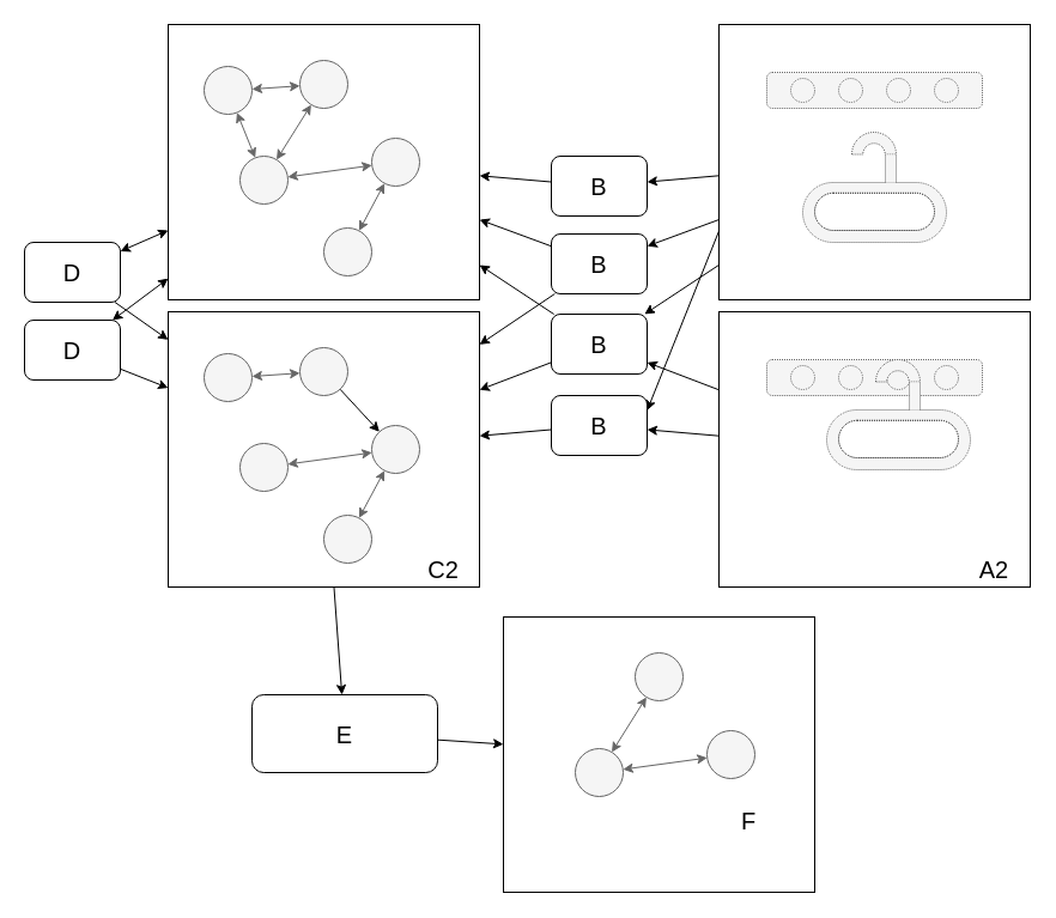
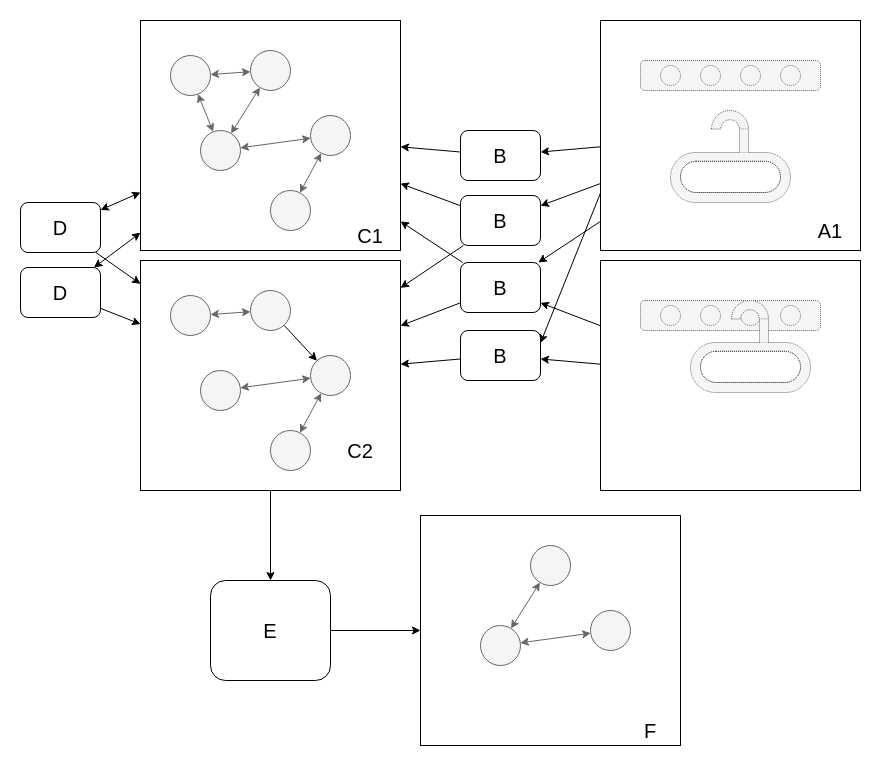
  <mxCell id="0" />
  <mxCell id="1" parent="0" />
  <mxCell id="2" value="" style="rounded=0;whiteSpace=wrap;html=1;" vertex="1" parent="1"><mxGeometry x="600" y="20" width="260" height="230" as="geometry" /></mxCell>
  <mxCell id="3" style="edgeStyle=none;rounded=0;orthogonalLoop=1;jettySize=auto;html=1;startArrow=classic;startFill=1;strokeColor=default;endArrow=none;endFill=0;" edge="1" parent="1" source="5" target="2"><mxGeometry relative="1" as="geometry" /></mxCell>
  <mxCell id="4" style="edgeStyle=none;rounded=0;orthogonalLoop=1;jettySize=auto;html=1;startArrow=none;startFill=0;endArrow=classic;endFill=1;strokeColor=default;" edge="1" parent="1" source="5" target="18"><mxGeometry relative="1" as="geometry" /></mxCell>
  <mxCell id="5" value="&lt;font style=&quot;font-size: 20px&quot;&gt;B&lt;/font&gt;" style="rounded=1;whiteSpace=wrap;html=1;" vertex="1" parent="1"><mxGeometry x="460" y="130" width="80" height="50" as="geometry" /></mxCell>
  <mxCell id="6" value="" style="rounded=1;whiteSpace=wrap;html=1;dashed=1;dashPattern=1 1;fillColor=#f5f5f5;fontColor=#333333;strokeColor=#666666;" vertex="1" parent="1"><mxGeometry x="640" y="60" width="180" height="30" as="geometry" /></mxCell>
  <mxCell id="7" value="" style="ellipse;whiteSpace=wrap;html=1;aspect=fixed;dashed=1;dashPattern=1 1;fillColor=#f5f5f5;fontColor=#333333;strokeColor=#666666;" vertex="1" parent="1"><mxGeometry x="660" y="65" width="20" height="20" as="geometry" /></mxCell>
  <mxCell id="8" value="" style="ellipse;whiteSpace=wrap;html=1;aspect=fixed;dashed=1;dashPattern=1 1;fillColor=#f5f5f5;fontColor=#333333;strokeColor=#666666;" vertex="1" parent="1"><mxGeometry x="700" y="65" width="20" height="20" as="geometry" /></mxCell>
  <mxCell id="9" value="" style="ellipse;whiteSpace=wrap;html=1;aspect=fixed;dashed=1;dashPattern=1 1;fillColor=#f5f5f5;fontColor=#333333;strokeColor=#666666;" vertex="1" parent="1"><mxGeometry x="740" y="65" width="20" height="20" as="geometry" /></mxCell>
  <mxCell id="10" value="" style="ellipse;whiteSpace=wrap;html=1;aspect=fixed;dashed=1;dashPattern=1 1;fillColor=#f5f5f5;fontColor=#333333;strokeColor=#666666;" vertex="1" parent="1"><mxGeometry x="780" y="65" width="20" height="20" as="geometry" /></mxCell>
  <mxCell id="11" value="" style="group;fillColor=none;fontColor=#333333;strokeColor=none;" vertex="1" connectable="0" parent="1"><mxGeometry x="670" y="110" width="120" height="92" as="geometry" /></mxCell>
  <mxCell id="12" value="" style="rounded=1;whiteSpace=wrap;html=1;dashed=1;dashPattern=1 1;arcSize=50;fillColor=#f5f5f5;fontColor=#333333;strokeColor=#666666;" vertex="1" parent="11"><mxGeometry y="42" width="120" height="50" as="geometry" /></mxCell>
  <mxCell id="13" value="" style="rounded=1;whiteSpace=wrap;html=1;dashed=1;dashPattern=1 1;arcSize=50;fillColor=default;" vertex="1" parent="11"><mxGeometry x="10" y="50.75" width="100" height="31.25" as="geometry" /></mxCell>
  <mxCell id="14" value="" style="verticalLabelPosition=bottom;verticalAlign=top;html=1;shape=mxgraph.basic.partConcEllipse;startAngle=0.75;endAngle=0.25;arcWidth=0.5;rounded=1;dashed=1;dashPattern=1 1;fillColor=#f5f5f5;fontColor=#333333;strokeColor=#666666;" vertex="1" parent="11"><mxGeometry x="41" width="37" height="37" as="geometry" /></mxCell>
  <mxCell id="15" value="" style="verticalLabelPosition=bottom;verticalAlign=top;html=1;shape=mxgraph.basic.rect;fillColor2=none;strokeWidth=1;size=20;indent=5;rounded=1;dashed=1;dashPattern=1 1;fillColor=#f5f5f5;bottom=0;top=0;fontColor=#333333;strokeColor=#666666;" vertex="1" parent="11"><mxGeometry x="69" y="19" width="9" height="23" as="geometry" /></mxCell>
  <mxCell id="16" style="edgeStyle=none;rounded=0;orthogonalLoop=1;jettySize=auto;html=1;startArrow=classic;startFill=1;endArrow=classic;endFill=1;strokeColor=default;" edge="1" parent="1" source="18" target="43"><mxGeometry relative="1" as="geometry" /></mxCell>
  <mxCell id="17" style="edgeStyle=none;rounded=0;orthogonalLoop=1;jettySize=auto;html=1;startArrow=classic;startFill=1;endArrow=classic;endFill=1;strokeColor=default;" edge="1" parent="1" source="18" target="41"><mxGeometry relative="1" as="geometry" /></mxCell>
  <mxCell id="18" value="" style="rounded=0;whiteSpace=wrap;html=1;" vertex="1" parent="1"><mxGeometry x="140" y="20" width="260" height="230" as="geometry" /></mxCell>
  <mxCell id="19" style="edgeStyle=none;rounded=0;orthogonalLoop=1;jettySize=auto;html=1;startArrow=classic;startFill=1;strokeColor=#666666;fillColor=#f5f5f5;" edge="1" parent="1" source="20" target="21"><mxGeometry relative="1" as="geometry" /></mxCell>
  <mxCell id="20" value="" style="ellipse;whiteSpace=wrap;html=1;aspect=fixed;rounded=1;fillColor=#f5f5f5;fontColor=#333333;strokeColor=#666666;" vertex="1" parent="1"><mxGeometry x="170" y="55" width="40" height="40" as="geometry" /></mxCell>
  <mxCell id="21" value="" style="ellipse;whiteSpace=wrap;html=1;aspect=fixed;rounded=1;fillColor=#f5f5f5;fontColor=#333333;strokeColor=#666666;" vertex="1" parent="1"><mxGeometry x="250" y="50" width="40" height="40" as="geometry" /></mxCell>
  <mxCell id="22" style="edgeStyle=none;rounded=0;orthogonalLoop=1;jettySize=auto;html=1;startArrow=classic;startFill=1;strokeColor=#666666;fillColor=#f5f5f5;" edge="1" parent="1" source="23" target="28"><mxGeometry relative="1" as="geometry" /></mxCell>
  <mxCell id="23" value="" style="ellipse;whiteSpace=wrap;html=1;aspect=fixed;rounded=1;fillColor=#f5f5f5;fontColor=#333333;strokeColor=#666666;" vertex="1" parent="1"><mxGeometry x="310" y="115" width="40" height="40" as="geometry" /></mxCell>
  <mxCell id="24" style="edgeStyle=none;rounded=0;orthogonalLoop=1;jettySize=auto;html=1;startArrow=classic;startFill=1;strokeColor=#666666;fillColor=#f5f5f5;" edge="1" parent="1" source="27" target="23"><mxGeometry relative="1" as="geometry" /></mxCell>
  <mxCell id="25" style="edgeStyle=none;rounded=0;orthogonalLoop=1;jettySize=auto;html=1;startArrow=classic;startFill=1;strokeColor=#666666;fillColor=#f5f5f5;" edge="1" parent="1" source="27" target="21"><mxGeometry relative="1" as="geometry" /></mxCell>
  <mxCell id="26" style="edgeStyle=none;rounded=0;orthogonalLoop=1;jettySize=auto;html=1;startArrow=classic;startFill=1;strokeColor=#666666;fillColor=#f5f5f5;" edge="1" parent="1" source="27" target="20"><mxGeometry relative="1" as="geometry" /></mxCell>
  <mxCell id="27" value="" style="ellipse;whiteSpace=wrap;html=1;aspect=fixed;rounded=1;fillColor=#f5f5f5;fontColor=#333333;strokeColor=#666666;" vertex="1" parent="1"><mxGeometry x="200" y="130" width="40" height="40" as="geometry" /></mxCell>
  <mxCell id="28" value="" style="ellipse;whiteSpace=wrap;html=1;aspect=fixed;rounded=1;fillColor=#f5f5f5;fontColor=#333333;strokeColor=#666666;" vertex="1" parent="1"><mxGeometry x="270" y="190" width="40" height="40" as="geometry" /></mxCell>
  <mxCell id="29" style="edgeStyle=none;rounded=0;orthogonalLoop=1;jettySize=auto;html=1;startArrow=classic;startFill=1;strokeColor=default;endArrow=none;endFill=0;" edge="1" parent="1" source="32" target="2"><mxGeometry relative="1" as="geometry" /></mxCell>
  <mxCell id="30" style="edgeStyle=none;rounded=0;orthogonalLoop=1;jettySize=auto;html=1;startArrow=none;startFill=0;endArrow=classic;endFill=1;strokeColor=default;" edge="1" parent="1" source="32" target="18"><mxGeometry relative="1" as="geometry" /></mxCell>
  <mxCell id="31" style="edgeStyle=none;rounded=0;orthogonalLoop=1;jettySize=auto;html=1;startArrow=none;startFill=0;endArrow=classic;endFill=1;strokeColor=default;" edge="1" parent="1" source="32" target="45"><mxGeometry relative="1" as="geometry" /></mxCell>
  <mxCell id="32" value="B" style="rounded=1;whiteSpace=wrap;html=1;fontSize=20;" vertex="1" parent="1"><mxGeometry x="460" y="195" width="80" height="50" as="geometry" /></mxCell>
  <mxCell id="33" style="edgeStyle=none;rounded=0;orthogonalLoop=1;jettySize=auto;html=1;startArrow=classic;startFill=1;strokeColor=default;endArrow=none;endFill=0;" edge="1" parent="1" source="36" target="2"><mxGeometry relative="1" as="geometry" /></mxCell>
  <mxCell id="34" style="edgeStyle=none;rounded=0;orthogonalLoop=1;jettySize=auto;html=1;startArrow=none;startFill=0;endArrow=classic;endFill=1;strokeColor=default;" edge="1" parent="1" source="36" target="18"><mxGeometry relative="1" as="geometry" /></mxCell>
  <mxCell id="35" style="edgeStyle=none;rounded=0;orthogonalLoop=1;jettySize=auto;html=1;startArrow=none;startFill=0;endArrow=classic;endFill=1;strokeColor=default;" edge="1" parent="1" source="36" target="45"><mxGeometry relative="1" as="geometry" /></mxCell>
  <mxCell id="36" value="B" style="rounded=1;whiteSpace=wrap;html=1;fontSize=20;" vertex="1" parent="1"><mxGeometry x="460" y="262" width="80" height="50" as="geometry" /></mxCell>
  <mxCell id="37" style="edgeStyle=none;rounded=0;orthogonalLoop=1;jettySize=auto;html=1;startArrow=classic;startFill=1;strokeColor=default;endArrow=none;endFill=0;exitX=1;exitY=0.25;exitDx=0;exitDy=0;entryX=0;entryY=0.75;entryDx=0;entryDy=0;" edge="1" parent="1" source="39" target="2"><mxGeometry relative="1" as="geometry" /></mxCell>
  <mxCell id="38" style="edgeStyle=none;rounded=0;orthogonalLoop=1;jettySize=auto;html=1;startArrow=none;startFill=0;endArrow=classic;endFill=1;strokeColor=default;" edge="1" parent="1" source="39" target="45"><mxGeometry relative="1" as="geometry" /></mxCell>
  <mxCell id="39" value="B" style="rounded=1;whiteSpace=wrap;html=1;fontSize=20;" vertex="1" parent="1"><mxGeometry x="460" y="330" width="80" height="50" as="geometry" /></mxCell>
  <mxCell id="40" style="rounded=0;orthogonalLoop=1;jettySize=auto;html=1;startArrow=none;startFill=0;endArrow=classic;endFill=1;strokeColor=default;" edge="1" parent="1" source="41" target="45"><mxGeometry relative="1" as="geometry" /></mxCell>
  <mxCell id="41" value="D" style="rounded=1;whiteSpace=wrap;html=1;fontSize=20;" vertex="1" parent="1"><mxGeometry x="20" y="267" width="80" height="50" as="geometry" /></mxCell>
  <mxCell id="42" style="edgeStyle=none;rounded=0;orthogonalLoop=1;jettySize=auto;html=1;startArrow=none;startFill=0;endArrow=classic;endFill=1;strokeColor=default;" edge="1" parent="1" source="43" target="45"><mxGeometry relative="1" as="geometry" /></mxCell>
  <mxCell id="43" value="D" style="rounded=1;whiteSpace=wrap;html=1;fontSize=20;" vertex="1" parent="1"><mxGeometry x="20" y="202" width="80" height="50" as="geometry" /></mxCell>
  <mxCell id="44" style="edgeStyle=none;rounded=0;orthogonalLoop=1;jettySize=auto;html=1;startArrow=none;startFill=0;endArrow=classic;endFill=1;strokeColor=default;" edge="1" parent="1" source="45" target="75"><mxGeometry relative="1" as="geometry" /></mxCell>
  <mxCell id="45" value="" style="rounded=0;whiteSpace=wrap;html=1;" vertex="1" parent="1"><mxGeometry x="140" y="260" width="260" height="230" as="geometry" /></mxCell>
  <mxCell id="46" style="edgeStyle=none;rounded=0;orthogonalLoop=1;jettySize=auto;html=1;startArrow=classic;startFill=1;strokeColor=#666666;fillColor=#f5f5f5;" edge="1" parent="1" source="47" target="49"><mxGeometry relative="1" as="geometry" /></mxCell>
  <mxCell id="47" value="" style="ellipse;whiteSpace=wrap;html=1;aspect=fixed;rounded=1;fillColor=#f5f5f5;fontColor=#333333;strokeColor=#666666;" vertex="1" parent="1"><mxGeometry x="170" y="295" width="40" height="40" as="geometry" /></mxCell>
  <mxCell id="48" style="edgeStyle=none;rounded=0;orthogonalLoop=1;jettySize=auto;html=1;startArrow=none;startFill=0;endArrow=classic;endFill=1;strokeColor=default;" edge="1" parent="1" source="49" target="51"><mxGeometry relative="1" as="geometry" /></mxCell>
  <mxCell id="49" value="" style="ellipse;whiteSpace=wrap;html=1;aspect=fixed;rounded=1;fillColor=#f5f5f5;fontColor=#333333;strokeColor=#666666;" vertex="1" parent="1"><mxGeometry x="250" y="290" width="40" height="40" as="geometry" /></mxCell>
  <mxCell id="50" style="edgeStyle=none;rounded=0;orthogonalLoop=1;jettySize=auto;html=1;startArrow=classic;startFill=1;strokeColor=#666666;fillColor=#f5f5f5;" edge="1" parent="1" source="51" target="54"><mxGeometry relative="1" as="geometry" /></mxCell>
  <mxCell id="51" value="" style="ellipse;whiteSpace=wrap;html=1;aspect=fixed;rounded=1;fillColor=#f5f5f5;fontColor=#333333;strokeColor=#666666;" vertex="1" parent="1"><mxGeometry x="310" y="355" width="40" height="40" as="geometry" /></mxCell>
  <mxCell id="52" style="edgeStyle=none;rounded=0;orthogonalLoop=1;jettySize=auto;html=1;startArrow=classic;startFill=1;strokeColor=#666666;fillColor=#f5f5f5;" edge="1" parent="1" source="53" target="51"><mxGeometry relative="1" as="geometry" /></mxCell>
  <mxCell id="53" value="" style="ellipse;whiteSpace=wrap;html=1;aspect=fixed;rounded=1;fillColor=#f5f5f5;fontColor=#333333;strokeColor=#666666;" vertex="1" parent="1"><mxGeometry x="200" y="370" width="40" height="40" as="geometry" /></mxCell>
  <mxCell id="54" value="" style="ellipse;whiteSpace=wrap;html=1;aspect=fixed;rounded=1;fillColor=#f5f5f5;fontColor=#333333;strokeColor=#666666;" vertex="1" parent="1"><mxGeometry x="270" y="430" width="40" height="40" as="geometry" /></mxCell>
  <mxCell id="55" style="edgeStyle=none;rounded=0;orthogonalLoop=1;jettySize=auto;html=1;startArrow=none;startFill=0;endArrow=classic;endFill=1;strokeColor=default;" edge="1" parent="1" source="57" target="39"><mxGeometry relative="1" as="geometry" /></mxCell>
  <mxCell id="56" style="edgeStyle=none;rounded=0;orthogonalLoop=1;jettySize=auto;html=1;startArrow=none;startFill=0;endArrow=classic;endFill=1;strokeColor=default;" edge="1" parent="1" source="57" target="36"><mxGeometry relative="1" as="geometry" /></mxCell>
  <mxCell id="57" value="" style="rounded=0;whiteSpace=wrap;html=1;" vertex="1" parent="1"><mxGeometry x="600" y="260" width="260" height="230" as="geometry" /></mxCell>
  <mxCell id="58" value="" style="rounded=1;whiteSpace=wrap;html=1;dashed=1;dashPattern=1 1;fillColor=#f5f5f5;fontColor=#333333;strokeColor=#666666;" vertex="1" parent="1"><mxGeometry x="640" y="300" width="180" height="30" as="geometry" /></mxCell>
  <mxCell id="59" value="" style="ellipse;whiteSpace=wrap;html=1;aspect=fixed;dashed=1;dashPattern=1 1;fillColor=#f5f5f5;fontColor=#333333;strokeColor=#666666;" vertex="1" parent="1"><mxGeometry x="660" y="305" width="20" height="20" as="geometry" /></mxCell>
  <mxCell id="60" value="" style="ellipse;whiteSpace=wrap;html=1;aspect=fixed;dashed=1;dashPattern=1 1;fillColor=#f5f5f5;fontColor=#333333;strokeColor=#666666;" vertex="1" parent="1"><mxGeometry x="700" y="305" width="20" height="20" as="geometry" /></mxCell>
  <mxCell id="61" value="" style="ellipse;whiteSpace=wrap;html=1;aspect=fixed;dashed=1;dashPattern=1 1;fillColor=#f5f5f5;fontColor=#333333;strokeColor=#666666;" vertex="1" parent="1"><mxGeometry x="740" y="305" width="20" height="20" as="geometry" /></mxCell>
  <mxCell id="62" value="" style="ellipse;whiteSpace=wrap;html=1;aspect=fixed;dashed=1;dashPattern=1 1;fillColor=#f5f5f5;fontColor=#333333;strokeColor=#666666;" vertex="1" parent="1"><mxGeometry x="780" y="305" width="20" height="20" as="geometry" /></mxCell>
  <mxCell id="63" value="" style="group;fillColor=none;fontColor=#333333;strokeColor=none;" vertex="1" connectable="0" parent="1"><mxGeometry x="690" y="300" width="120" height="92" as="geometry" /></mxCell>
  <mxCell id="64" value="" style="rounded=1;whiteSpace=wrap;html=1;dashed=1;dashPattern=1 1;arcSize=50;fillColor=#f5f5f5;fontColor=#333333;strokeColor=#666666;" vertex="1" parent="63"><mxGeometry y="42" width="120" height="50" as="geometry" /></mxCell>
  <mxCell id="65" value="" style="rounded=1;whiteSpace=wrap;html=1;dashed=1;dashPattern=1 1;arcSize=50;fillColor=default;" vertex="1" parent="63"><mxGeometry x="10" y="50.75" width="100" height="31.25" as="geometry" /></mxCell>
  <mxCell id="66" value="" style="verticalLabelPosition=bottom;verticalAlign=top;html=1;shape=mxgraph.basic.partConcEllipse;startAngle=0.75;endAngle=0.25;arcWidth=0.5;rounded=1;dashed=1;dashPattern=1 1;fillColor=#f5f5f5;fontColor=#333333;strokeColor=#666666;" vertex="1" parent="63"><mxGeometry x="41" width="37" height="37" as="geometry" /></mxCell>
  <mxCell id="67" value="" style="verticalLabelPosition=bottom;verticalAlign=top;html=1;shape=mxgraph.basic.rect;fillColor2=none;strokeWidth=1;size=20;indent=5;rounded=1;dashed=1;dashPattern=1 1;fillColor=#f5f5f5;bottom=0;top=0;fontColor=#333333;strokeColor=#666666;" vertex="1" parent="63"><mxGeometry x="69" y="19" width="9" height="23" as="geometry" /></mxCell>
  <mxCell id="68" value="" style="rounded=0;whiteSpace=wrap;html=1;" vertex="1" parent="1"><mxGeometry x="420" y="515" width="260" height="230" as="geometry" /></mxCell>
  <mxCell id="69" value="" style="ellipse;whiteSpace=wrap;html=1;aspect=fixed;rounded=1;fillColor=#f5f5f5;fontColor=#333333;strokeColor=#666666;" vertex="1" parent="1"><mxGeometry x="530" y="545" width="40" height="40" as="geometry" /></mxCell>
  <mxCell id="70" value="" style="ellipse;whiteSpace=wrap;html=1;aspect=fixed;rounded=1;fillColor=#f5f5f5;fontColor=#333333;strokeColor=#666666;" vertex="1" parent="1"><mxGeometry x="590" y="610" width="40" height="40" as="geometry" /></mxCell>
  <mxCell id="71" style="edgeStyle=none;rounded=0;orthogonalLoop=1;jettySize=auto;html=1;startArrow=classic;startFill=1;strokeColor=#666666;fillColor=#f5f5f5;" edge="1" parent="1" source="73" target="70"><mxGeometry relative="1" as="geometry" /></mxCell>
  <mxCell id="72" style="edgeStyle=none;rounded=0;orthogonalLoop=1;jettySize=auto;html=1;startArrow=classic;startFill=1;strokeColor=#666666;fillColor=#f5f5f5;" edge="1" parent="1" source="73" target="69"><mxGeometry relative="1" as="geometry" /></mxCell>
  <mxCell id="73" value="" style="ellipse;whiteSpace=wrap;html=1;aspect=fixed;rounded=1;fillColor=#f5f5f5;fontColor=#333333;strokeColor=#666666;" vertex="1" parent="1"><mxGeometry x="480" y="625" width="40" height="40" as="geometry" /></mxCell>
  <mxCell id="74" style="edgeStyle=none;rounded=0;orthogonalLoop=1;jettySize=auto;html=1;startArrow=none;startFill=0;endArrow=classic;endFill=1;strokeColor=default;" edge="1" parent="1" source="75" target="68"><mxGeometry relative="1" as="geometry" /></mxCell>
- <mxCell id="75" value="E" style="rounded=1;whiteSpace=wrap;html=1;fillColor=default;fontSize=20;" vertex="1" parent="1"><mxGeometry x="210" y="580" width="155" height="65" as="geometry" /></mxCell>
- <mxCell id="77" value="A2" style="text;html=1;strokeColor=none;fillColor=none;align=center;verticalAlign=middle;whiteSpace=wrap;rounded=0;fontSize=20;" vertex="1" parent="1"><mxGeometry x="800" y="460" width="60" height="30" as="geometry" /></mxCell>
- <mxCell id="79" value="C2" style="text;html=1;strokeColor=none;fillColor=none;align=center;verticalAlign=middle;whiteSpace=wrap;rounded=0;fontSize=20;" vertex="1" parent="1"><mxGeometry x="340" y="460" width="60" height="30" as="geometry" /></mxCell>
- <mxCell id="80" value="F" style="text;html=1;strokeColor=none;fillColor=none;align=center;verticalAlign=middle;whiteSpace=wrap;rounded=0;fontSize=20;" vertex="1" parent="1"><mxGeometry x="595" y="670" width="60" height="30" as="geometry" /></mxCell>
+ <mxCell id="75" value="E" style="rounded=1;whiteSpace=wrap;html=1;fillColor=default;fontSize=20;" vertex="1" parent="1"><mxGeometry x="210" y="580" width="120" height="100" as="geometry" /></mxCell>
+ <mxCell id="76" value="A1" style="text;html=1;strokeColor=none;fillColor=none;align=center;verticalAlign=middle;whiteSpace=wrap;rounded=0;fontSize=20;" vertex="1" parent="1"><mxGeometry x="800" y="215" width="60" height="30" as="geometry" /></mxCell>
+ <mxCell id="78" value="C1" style="text;html=1;strokeColor=none;fillColor=none;align=center;verticalAlign=middle;whiteSpace=wrap;rounded=0;fontSize=20;" vertex="1" parent="1"><mxGeometry x="340" y="220" width="60" height="30" as="geometry" /></mxCell>
+ <mxCell id="79" value="C2" style="text;html=1;strokeColor=none;fillColor=none;align=center;verticalAlign=middle;whiteSpace=wrap;rounded=0;fontSize=20;" vertex="1" parent="1"><mxGeometry x="330" y="435" width="60" height="30" as="geometry" /></mxCell>
+ <mxCell id="80" value="F" style="text;html=1;strokeColor=none;fillColor=none;align=center;verticalAlign=middle;whiteSpace=wrap;rounded=0;fontSize=20;" vertex="1" parent="1"><mxGeometry x="620" y="715" width="60" height="30" as="geometry" /></mxCell>
